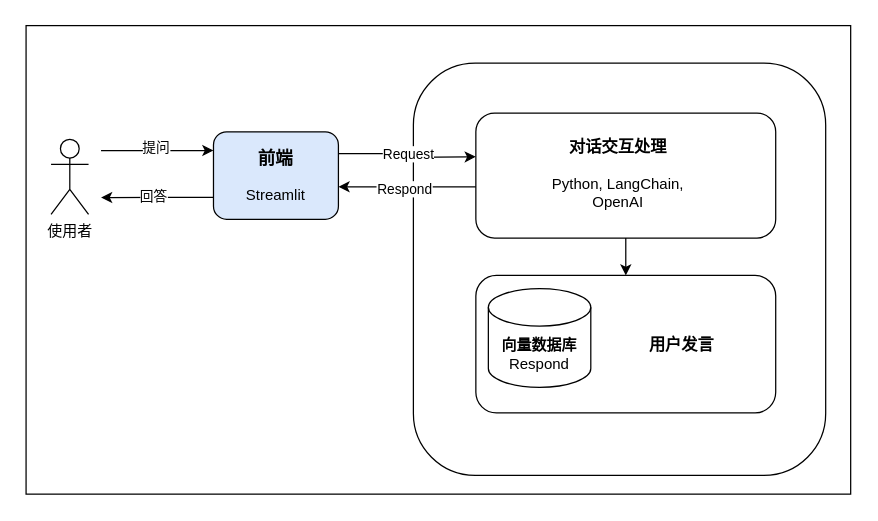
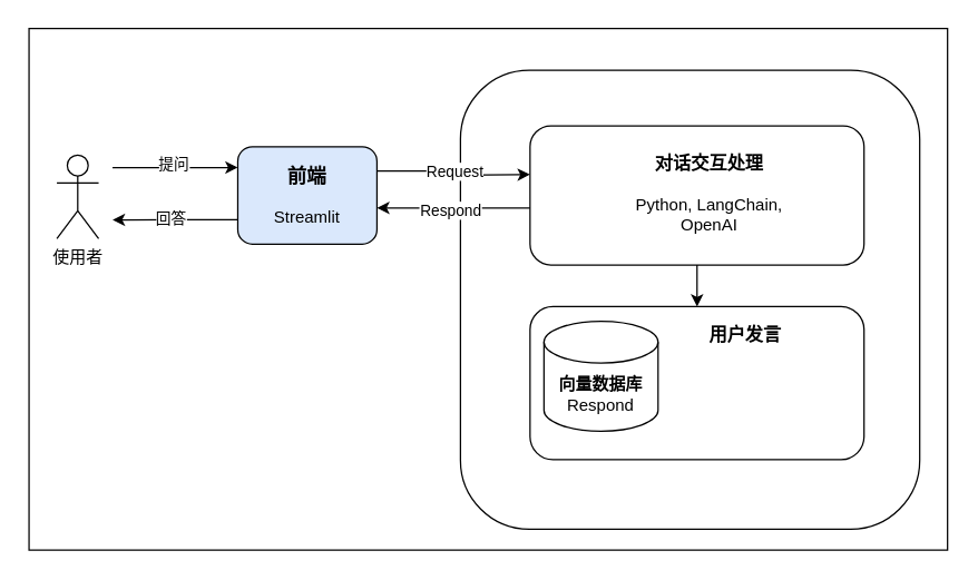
  <mxCell id="0" />
  <mxCell id="1" parent="0" />
  <mxCell id="2" value="" style="rounded=0;whiteSpace=wrap;html=1;" parent="1" vertex="1"><mxGeometry x="20" y="20" width="660" height="375" as="geometry" /></mxCell>
  <mxCell id="3" style="edgeStyle=orthogonalEdgeStyle;rounded=0;orthogonalLoop=1;jettySize=auto;html=1;entryX=0;entryY=0.5;entryDx=0;entryDy=0;" parent="1" edge="1"><mxGeometry relative="1" as="geometry"><mxPoint x="80" y="120" as="sourcePoint" /><mxPoint x="170" y="120" as="targetPoint" /></mxGeometry></mxCell>
  <mxCell id="4" value="提问" style="edgeLabel;html=1;align=center;verticalAlign=middle;resizable=0;points=[];" parent="3" vertex="1" connectable="0"><mxGeometry x="-0.038" y="3" relative="1" as="geometry"><mxPoint as="offset" /></mxGeometry></mxCell>
  <mxCell id="5" value="使用者" style="shape=umlActor;verticalLabelPosition=bottom;verticalAlign=top;html=1;outlineConnect=0;" parent="1" vertex="1"><mxGeometry x="40" y="111" width="30" height="60" as="geometry" /></mxCell>
  <mxCell id="6" style="edgeStyle=orthogonalEdgeStyle;rounded=0;orthogonalLoop=1;jettySize=auto;html=1;exitX=0;exitY=0.75;exitDx=0;exitDy=0;" parent="1" source="8" edge="1"><mxGeometry relative="1" as="geometry"><mxPoint x="80" y="157.625" as="targetPoint" /></mxGeometry></mxCell>
  <mxCell id="7" value="回答" style="edgeLabel;html=1;align=center;verticalAlign=middle;resizable=0;points=[];" parent="6" vertex="1" connectable="0"><mxGeometry x="0.076" y="-2" relative="1" as="geometry"><mxPoint as="offset" /></mxGeometry></mxCell>
  <mxCell id="8" value="&lt;b style=&quot;font-size: 14px;&quot;&gt;前端&lt;br&gt;&lt;/b&gt;&lt;br&gt;Streamlit" style="rounded=1;whiteSpace=wrap;html=1;fillColor=#dae8fc;" parent="1" vertex="1"><mxGeometry x="170" y="105" width="100" height="70" as="geometry" /></mxCell>
  <mxCell id="9" value="&lt;br&gt;&lt;div style=&quot;text-align: justify;&quot;&gt;&lt;/div&gt;" style="rounded=1;whiteSpace=wrap;html=1;sketch=0;" parent="1" vertex="1"><mxGeometry x="330" y="50" width="330" height="330" as="geometry" /></mxCell>
  <mxCell id="10" style="edgeStyle=orthogonalEdgeStyle;rounded=0;orthogonalLoop=1;jettySize=auto;html=1;entryX=0.5;entryY=0;entryDx=0;entryDy=0;" parent="1" source="11" target="15" edge="1"><mxGeometry relative="1" as="geometry" /></mxCell>
  <mxCell id="11" value="" style="rounded=1;whiteSpace=wrap;html=1;" parent="1" vertex="1"><mxGeometry x="380" y="90" width="240" height="100" as="geometry" /></mxCell>
  <mxCell id="12" style="edgeStyle=orthogonalEdgeStyle;rounded=0;orthogonalLoop=1;jettySize=auto;html=1;" parent="1" edge="1"><mxGeometry relative="1" as="geometry"><mxPoint x="270" y="149" as="targetPoint" /><mxPoint x="380" y="149" as="sourcePoint" /></mxGeometry></mxCell>
  <mxCell id="13" value="Respond" style="edgeLabel;html=1;align=center;verticalAlign=middle;resizable=0;points=[];" parent="12" vertex="1" connectable="0"><mxGeometry x="0.063" y="1" relative="1" as="geometry"><mxPoint as="offset" /></mxGeometry></mxCell>
- <mxCell id="14" value="&lt;span style=&quot;font-size: 13px;&quot;&gt;&lt;b&gt;对话交互处理&lt;br&gt;&lt;/b&gt;&lt;/span&gt;&lt;br&gt;Python, LangChain,&lt;br&gt;OpenAI" style="text;html=1;strokeColor=none;fillColor=none;align=center;verticalAlign=middle;whiteSpace=wrap;rounded=0;" parent="1" vertex="1"><mxGeometry x="429" y="111" width="130" height="55" as="geometry" /></mxCell>
+ <mxCell id="14" value="&lt;span style=&quot;font-size: 13px;&quot;&gt;&lt;b&gt;对话交互处理&lt;br&gt;&lt;/b&gt;&lt;/span&gt;&lt;br&gt;Python, LangChain,&lt;br&gt;OpenAI" style="text;html=1;strokeColor=none;fillColor=none;align=center;verticalAlign=middle;whiteSpace=wrap;rounded=0;" parent="1" vertex="1"><mxGeometry x="444" y="111" width="130" height="55" as="geometry" /></mxCell>
  <mxCell id="15" value="" style="rounded=1;whiteSpace=wrap;html=1;" parent="1" vertex="1"><mxGeometry x="380" y="220" width="240" height="110" as="geometry" /></mxCell>
  <mxCell id="16" value="&lt;b&gt;向量数据库&lt;/b&gt;&lt;br&gt;Respond" style="shape=cylinder3;whiteSpace=wrap;html=1;boundedLbl=1;backgroundOutline=1;size=15;" parent="1" vertex="1"><mxGeometry x="390" y="230.5" width="82" height="79" as="geometry" /></mxCell>
- <mxCell id="17" value="&lt;b&gt;&lt;font style=&quot;font-size: 13px;&quot;&gt;用户发言&lt;/font&gt;&lt;/b&gt;" style="text;html=1;strokeColor=none;fillColor=none;align=center;verticalAlign=middle;whiteSpace=wrap;rounded=0;" parent="1" vertex="1"><mxGeometry x="490" y="260" width="110" height="30" as="geometry" /></mxCell>
+ <mxCell id="17" value="&lt;b&gt;&lt;font style=&quot;font-size: 13px;&quot;&gt;用户发言&lt;/font&gt;&lt;/b&gt;" style="text;html=1;strokeColor=none;fillColor=none;align=center;verticalAlign=middle;whiteSpace=wrap;rounded=0;" parent="1" vertex="1"><mxGeometry x="480" y="225" width="110" height="30" as="geometry" /></mxCell>
  <mxCell id="18" style="edgeStyle=orthogonalEdgeStyle;rounded=0;orthogonalLoop=1;jettySize=auto;html=1;exitX=1;exitY=0.25;exitDx=0;exitDy=0;" parent="1" source="8" edge="1"><mxGeometry relative="1" as="geometry"><mxPoint x="380" y="125" as="targetPoint" /></mxGeometry></mxCell>
  <mxCell id="19" value="Request" style="edgeLabel;html=1;align=center;verticalAlign=middle;resizable=0;points=[];" parent="18" vertex="1" connectable="0"><mxGeometry x="-0.03" relative="1" as="geometry"><mxPoint as="offset" /></mxGeometry></mxCell>
